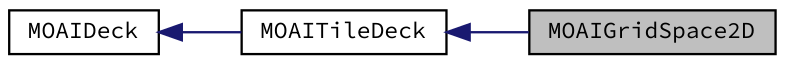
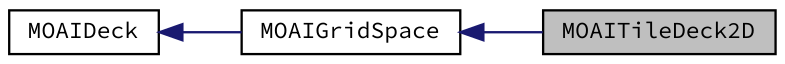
  digraph {
    fontname="Source Code Pro"
    rankdir=LR
    node [color=black fillcolor=white fontname="Source Code Pro" fontsize=10 shape=record style=filled]
    edge [color=midnightblue dir=back fontname="Source Code Pro" fontsize=10 labelfontname=FreeSans labelfontsize=10 style=solid]
-   n1 [fillcolor=grey75 fontcolor=black height=0.2 label=MOAIGridSpace2D width=0.4]
+   n1 [fillcolor=grey75 fontcolor=black height=0.2 label=MOAITileDeck2D width=0.4]
    n2 [height=0.2 label=MOAIDeck width=0.4]
-   n3 [height=0.2 label=MOAITileDeck width=0.4]
+   n3 [height=0.2 label=MOAIGridSpace width=0.4]
    n2 -> n3
    n3 -> n1
  }
